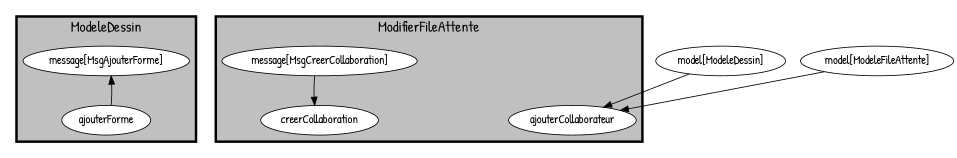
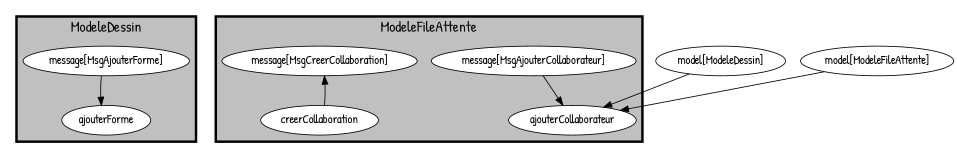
  digraph {
    compound=true
    fontname="Patrick Hand"
    rankdir=TB
    node [fillcolor=white fontname="Patrick Hand" style=filled]
    edge [dir=forward fontname="Patrick Hand"]
    n1 [label="message[MsgAjouterForme]"]
    n2 [label=ajouterForme]
    n3 [label="message[MsgCreerCollaboration]"]
    n4 [label=ajouterCollaborateur]
+   n5 [label="message[MsgAjouterCollaborateur]"]
    n6 [label=creerCollaboration]
    n7 [label="model[ModeleDessin]"]
    n8 [label="model[ModeleFileAttente]"]
    subgraph cluster_1 {
      style=invis
      subgraph cluster_2 {
        fillcolor=gray
        fontsize=18.0
        label=ModeleDessin
        penwidth=3.0
        style=filled
        n1
        n2
      }
    }
    subgraph cluster_3 {
      style=invis
      subgraph cluster_4 {
        fillcolor=gray
        fontsize=18.0
-       label=ModifierFileAttente
+       label=ModeleFileAttente
        penwidth=3.0
        style=filled
        n3
        n4
+       n5
        n6
      }
    }
-   n2 -> n1
-   n3 -> n6
+   n1 -> n2
+   n6 -> n3
+   n5 -> n4
    n7 -> n4
    n8 -> n4
  }
